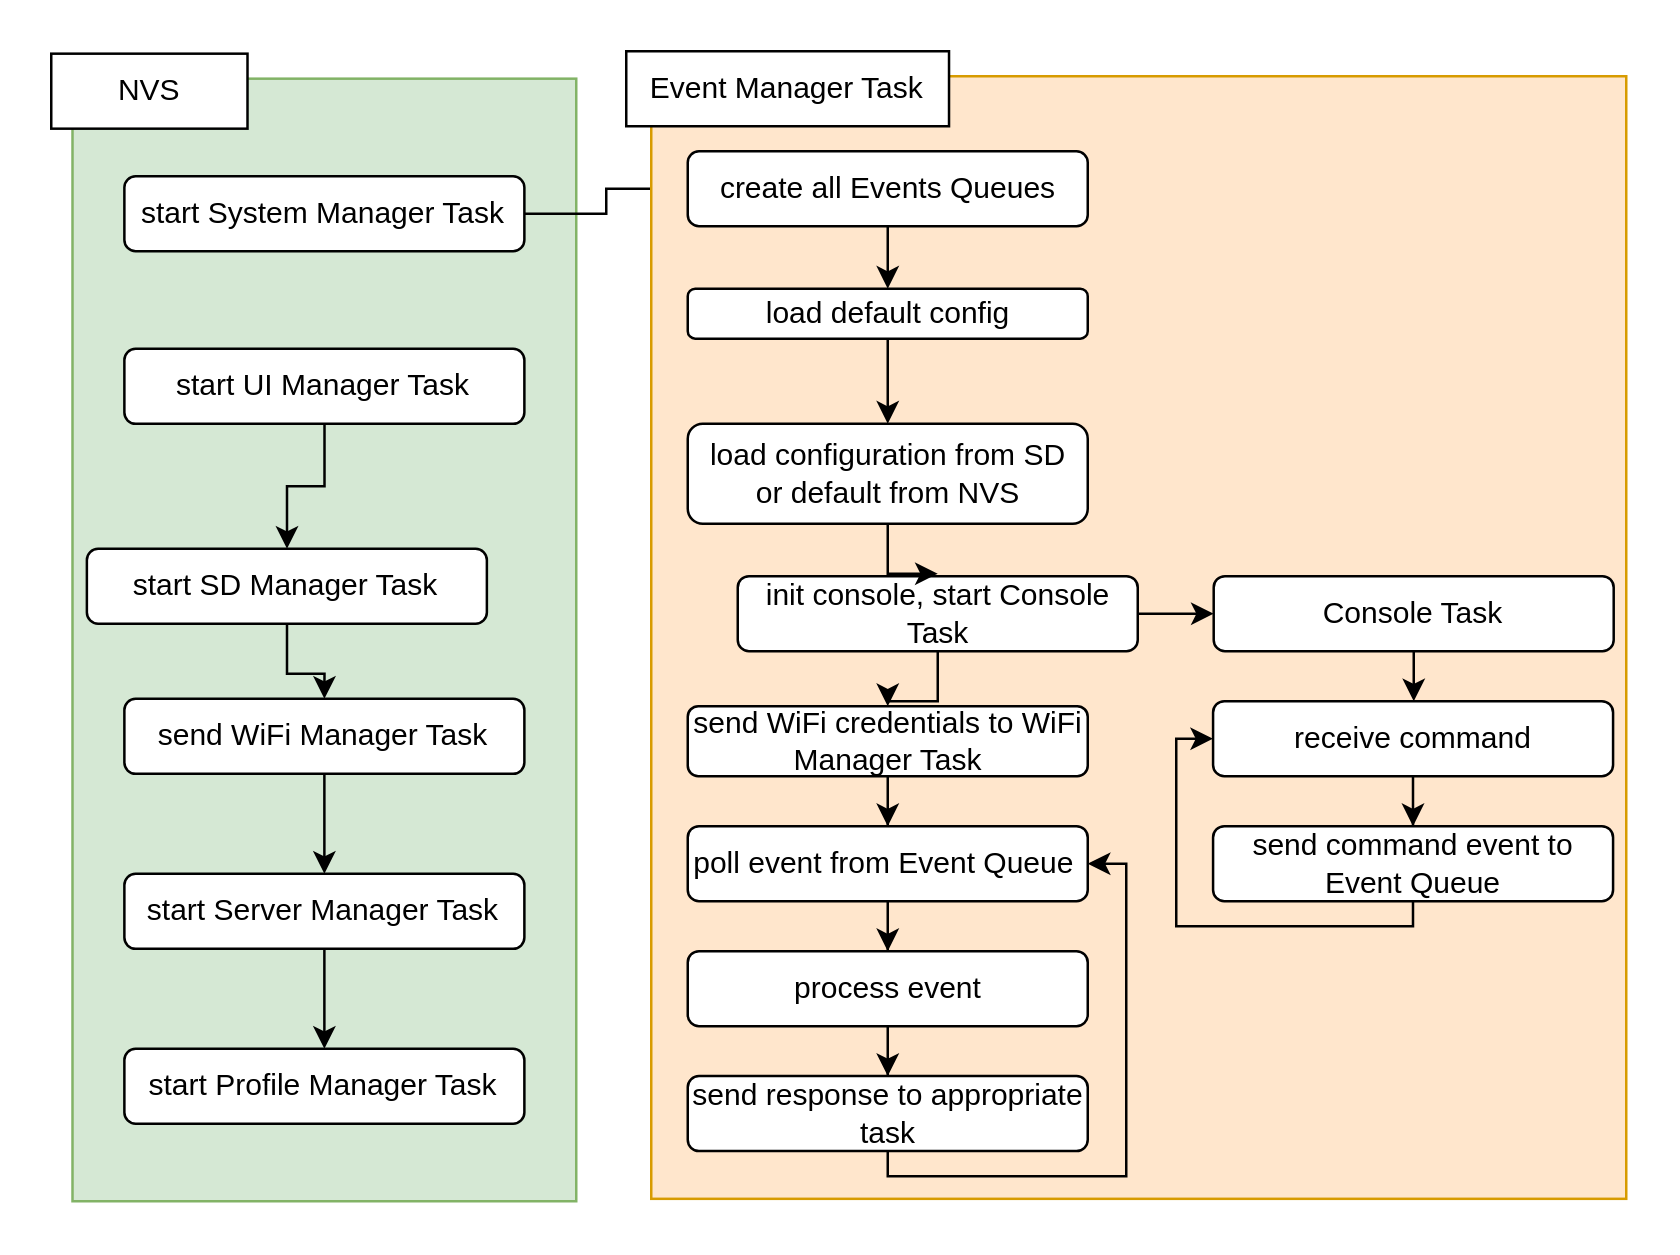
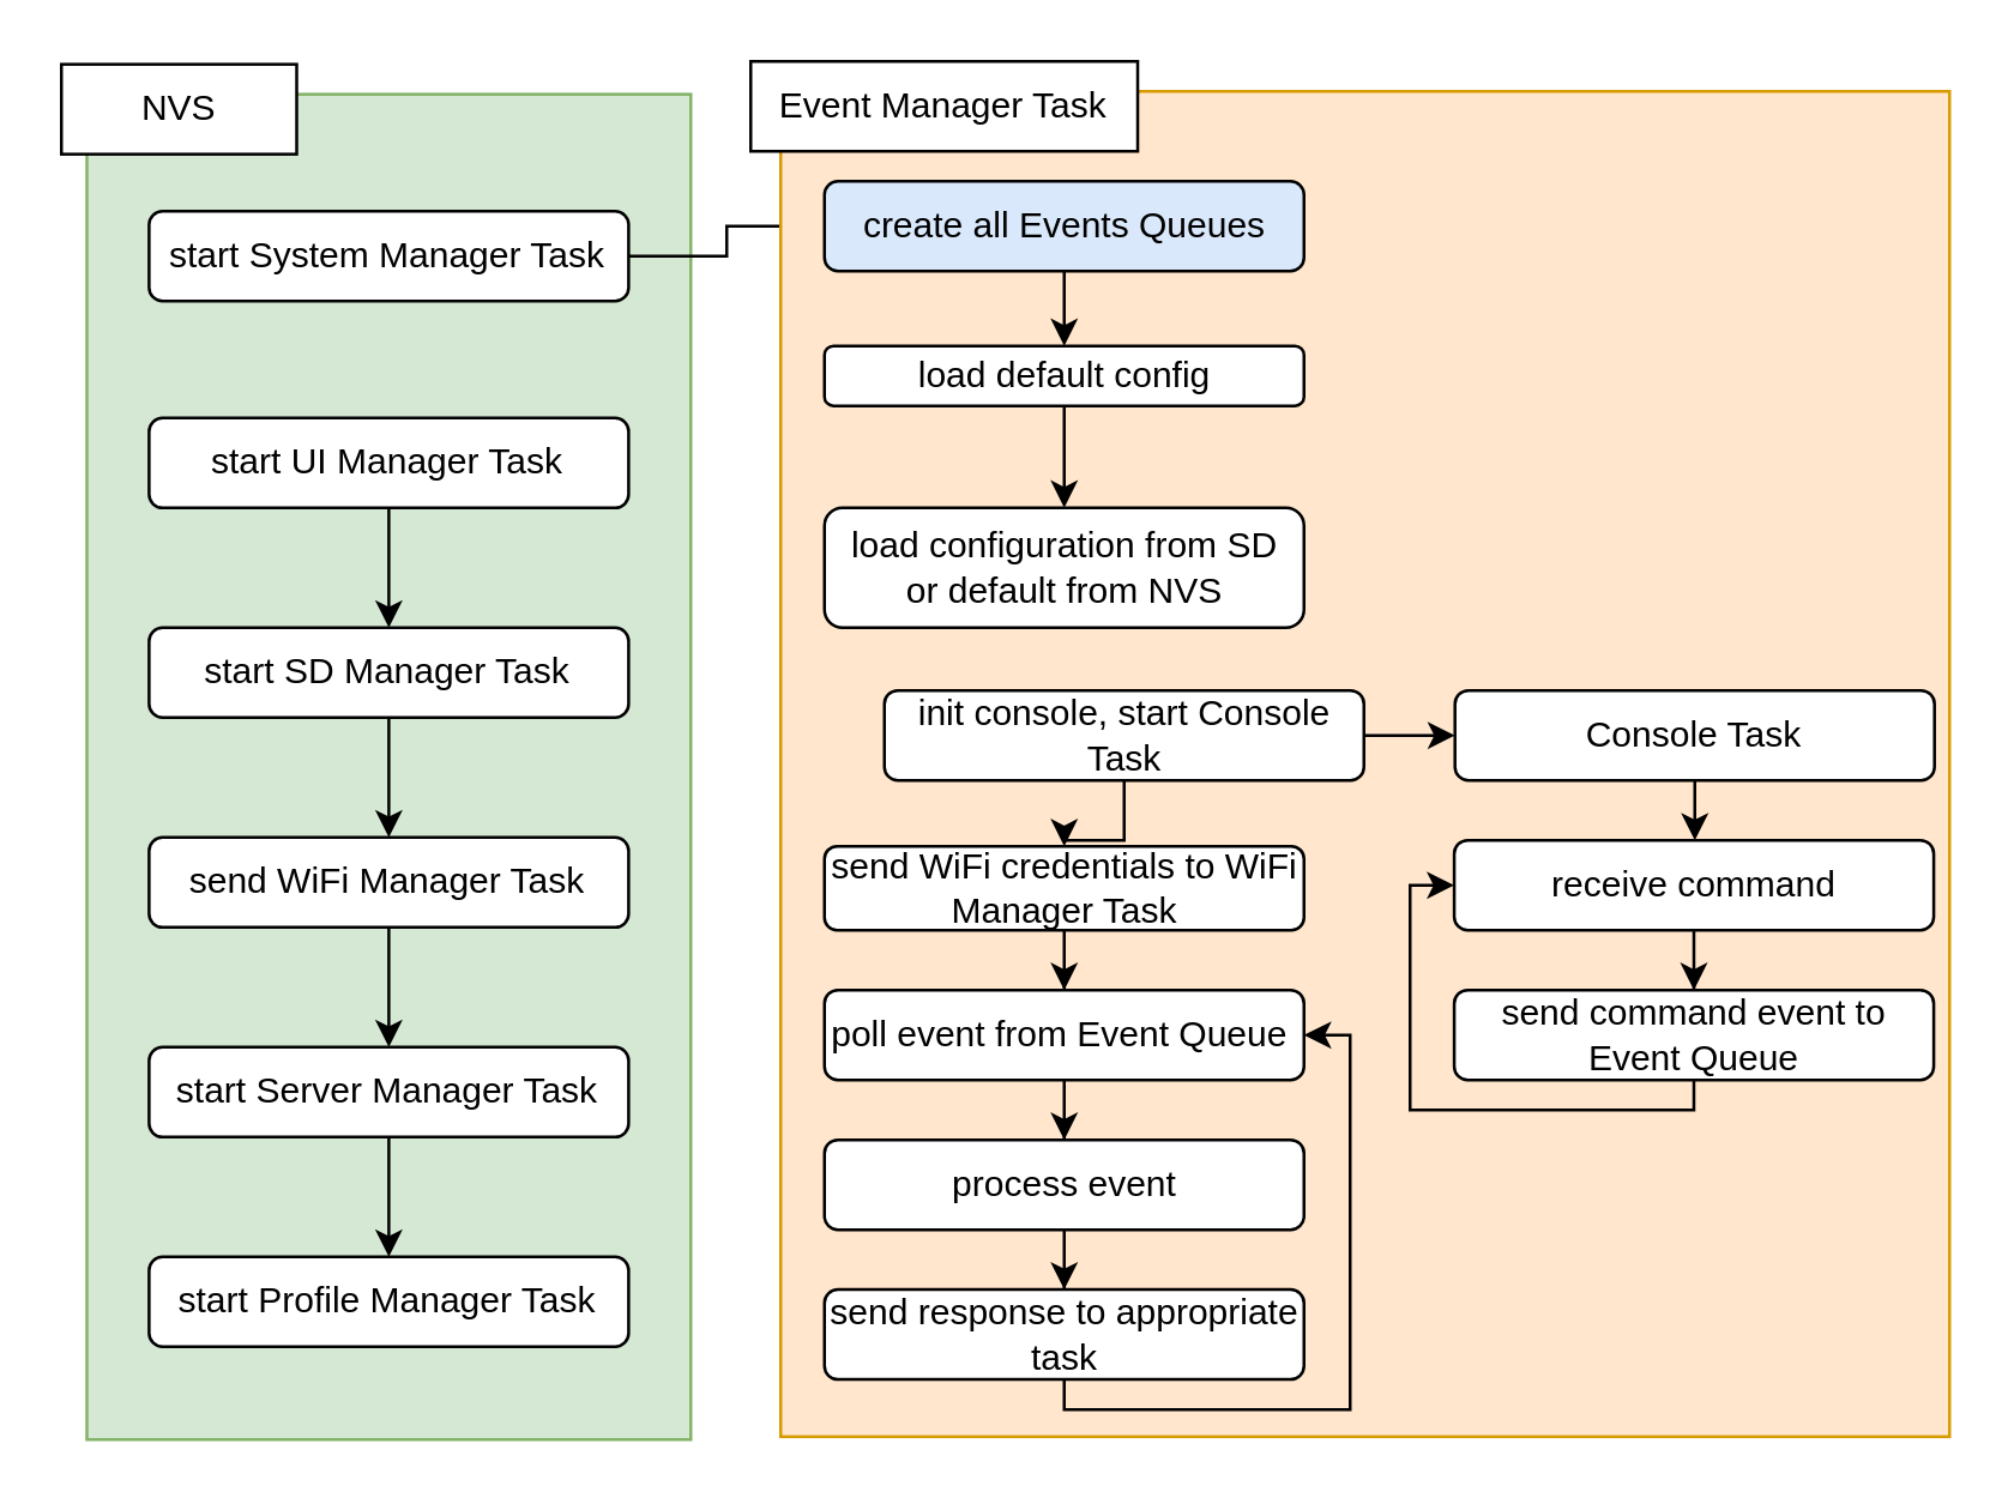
  <mxCell id="0" />
  <mxCell id="1" parent="0" />
  <mxCell id="2" value="" style="rounded=0;whiteSpace=wrap;html=1;fillColor=#d5e8d4;strokeColor=#82b366;" vertex="1" parent="1"><mxGeometry x="28.5" y="30.97" width="201.5" height="449.03" as="geometry" /></mxCell>
  <mxCell id="3" value="NVS" style="rounded=0;whiteSpace=wrap;html=1;" vertex="1" parent="1"><mxGeometry y="20.97" width="78.5" height="30" as="geometry" x="20" /></mxCell>
  <mxCell id="4" style="edgeStyle=orthogonalEdgeStyle;rounded=0;orthogonalLoop=1;jettySize=auto;html=1;" edge="1" parent="1" source="5" target="9"><mxGeometry relative="1" as="geometry" /></mxCell>
  <mxCell id="5" value="start UI Manager Task" style="rounded=1;whiteSpace=wrap;html=1;" vertex="1" parent="1"><mxGeometry x="49.25" y="139.03" width="160" height="30" as="geometry" /></mxCell>
  <mxCell id="6" style="edgeStyle=orthogonalEdgeStyle;rounded=0;orthogonalLoop=1;jettySize=auto;html=1;" edge="1" parent="1" source="7" target="20"><mxGeometry relative="1" as="geometry" /></mxCell>
  <mxCell id="7" value="start System Manager Task" style="rounded=1;whiteSpace=wrap;html=1;" vertex="1" parent="1"><mxGeometry x="49.25" y="70" width="160" height="30" as="geometry" /></mxCell>
  <mxCell id="8" style="edgeStyle=orthogonalEdgeStyle;rounded=0;orthogonalLoop=1;jettySize=auto;html=1;entryX=0.5;entryY=0;entryDx=0;entryDy=0;" edge="1" parent="1" source="9" target="11"><mxGeometry relative="1" as="geometry" /></mxCell>
- <mxCell id="9" value="start SD Manager Task" style="rounded=1;whiteSpace=wrap;html=1;" vertex="1" parent="1"><mxGeometry x="34.25" y="219" width="160" height="30" as="geometry" /></mxCell>
+ <mxCell id="9" value="start SD Manager Task" style="rounded=1;whiteSpace=wrap;html=1;" vertex="1" parent="1"><mxGeometry x="49.25" y="209" width="160" height="30" as="geometry" /></mxCell>
  <mxCell id="10" style="edgeStyle=orthogonalEdgeStyle;rounded=0;orthogonalLoop=1;jettySize=auto;html=1;entryX=0.5;entryY=0;entryDx=0;entryDy=0;" edge="1" parent="1" source="11" target="13"><mxGeometry relative="1" as="geometry" /></mxCell>
  <mxCell id="11" value="send WiFi Manager Task" style="rounded=1;whiteSpace=wrap;html=1;" vertex="1" parent="1"><mxGeometry x="49.25" y="279.03" width="160" height="30" as="geometry" /></mxCell>
  <mxCell id="12" style="edgeStyle=orthogonalEdgeStyle;rounded=0;orthogonalLoop=1;jettySize=auto;html=1;entryX=0.5;entryY=0;entryDx=0;entryDy=0;" edge="1" parent="1" source="13" target="14"><mxGeometry relative="1" as="geometry" /></mxCell>
  <mxCell id="13" value="start Server Manager Task" style="rounded=1;whiteSpace=wrap;html=1;" vertex="1" parent="1"><mxGeometry x="49.25" y="349.03" width="160" height="30" as="geometry" /></mxCell>
  <mxCell id="14" value="start Profile Manager Task" style="rounded=1;whiteSpace=wrap;html=1;" vertex="1" parent="1"><mxGeometry x="49.25" y="419" width="160" height="30" as="geometry" /></mxCell>
  <mxCell id="15" value="" style="rounded=0;whiteSpace=wrap;html=1;fillColor=#ffe6cc;strokeColor=#d79b00;" vertex="1" parent="1"><mxGeometry x="260" y="30" width="390" height="449.03" as="geometry" /></mxCell>
  <mxCell id="16" style="edgeStyle=orthogonalEdgeStyle;rounded=0;orthogonalLoop=1;jettySize=auto;html=1;entryX=0.5;entryY=0;entryDx=0;entryDy=0;" edge="1" parent="1" source="17" target="36"><mxGeometry relative="1" as="geometry" /></mxCell>
  <mxCell id="17" value="load default config" style="rounded=1;whiteSpace=wrap;html=1;" vertex="1" parent="1"><mxGeometry x="274.6" y="114.97" width="160" height="20" as="geometry" /></mxCell>
  <mxCell id="18" value="Event Manager Task" style="rounded=0;whiteSpace=wrap;html=1;" vertex="1" parent="1"><mxGeometry x="250" y="20" width="129.11" height="30" as="geometry" /></mxCell>
  <mxCell id="19" style="edgeStyle=orthogonalEdgeStyle;rounded=0;orthogonalLoop=1;jettySize=auto;html=1;entryX=0.5;entryY=0;entryDx=0;entryDy=0;" edge="1" parent="1" source="20" target="17"><mxGeometry relative="1" as="geometry" /></mxCell>
- <mxCell id="20" value="create all Events Queues" style="rounded=1;whiteSpace=wrap;html=1;" vertex="1" parent="1"><mxGeometry x="274.6" y="60" width="160" height="30" as="geometry" /></mxCell>
+ <mxCell id="20" value="create all Events Queues" style="rounded=1;whiteSpace=wrap;html=1;fillColor=#dae8fc;" vertex="1" parent="1"><mxGeometry x="274.6" y="60" width="160" height="30" as="geometry" /></mxCell>
  <mxCell id="21" style="edgeStyle=orthogonalEdgeStyle;rounded=0;orthogonalLoop=1;jettySize=auto;html=1;entryX=0.5;entryY=0;entryDx=0;entryDy=0;" edge="1" parent="1" source="39" target="23"><mxGeometry relative="1" as="geometry" /></mxCell>
  <mxCell id="22" style="edgeStyle=orthogonalEdgeStyle;rounded=0;orthogonalLoop=1;jettySize=auto;html=1;entryX=1;entryY=0.5;entryDx=0;entryDy=0;" edge="1" parent="1" source="23" target="29"><mxGeometry relative="1" as="geometry"><Array as="points"><mxPoint x="355" y="470.03" /><mxPoint x="450" y="470.03" /><mxPoint x="450" y="345.03" /></Array></mxGeometry></mxCell>
  <mxCell id="23" value="send response to appropriate task" style="rounded=1;whiteSpace=wrap;html=1;" vertex="1" parent="1"><mxGeometry x="274.6" y="429.94" width="160" height="30" as="geometry" /></mxCell>
  <mxCell id="24" style="edgeStyle=orthogonalEdgeStyle;rounded=0;orthogonalLoop=1;jettySize=auto;html=1;" edge="1" parent="1" source="25" target="27"><mxGeometry relative="1" as="geometry" /></mxCell>
  <mxCell id="25" value="receive command" style="rounded=1;whiteSpace=wrap;html=1;" vertex="1" parent="1"><mxGeometry x="484.73" y="279.97" width="160" height="30" as="geometry" /></mxCell>
  <mxCell id="26" style="edgeStyle=orthogonalEdgeStyle;rounded=0;orthogonalLoop=1;jettySize=auto;html=1;entryX=0;entryY=0.5;entryDx=0;entryDy=0;" edge="1" parent="1" source="27" target="25"><mxGeometry relative="1" as="geometry"><Array as="points"><mxPoint x="564.98" y="369.97" /><mxPoint x="469.98" y="369.97" /><mxPoint x="469.98" y="294.97" /></Array></mxGeometry></mxCell>
  <mxCell id="27" value="send command event to Event Queue" style="rounded=1;whiteSpace=wrap;html=1;" vertex="1" parent="1"><mxGeometry x="484.73" y="329.97" width="160" height="30" as="geometry" /></mxCell>
  <mxCell id="28" style="edgeStyle=orthogonalEdgeStyle;rounded=0;orthogonalLoop=1;jettySize=auto;html=1;entryX=0.5;entryY=0;entryDx=0;entryDy=0;" edge="1" parent="1" source="29" target="39"><mxGeometry relative="1" as="geometry" /></mxCell>
  <mxCell id="29" value="poll event from Event Queue&amp;nbsp;" style="rounded=1;whiteSpace=wrap;html=1;" vertex="1" parent="1"><mxGeometry x="274.6" y="329.97" width="160" height="30" as="geometry" /></mxCell>
  <mxCell id="30" style="edgeStyle=orthogonalEdgeStyle;rounded=0;orthogonalLoop=1;jettySize=auto;html=1;" edge="1" parent="1" source="32" target="38"><mxGeometry relative="1" as="geometry" /></mxCell>
  <mxCell id="31" style="edgeStyle=orthogonalEdgeStyle;rounded=0;orthogonalLoop=1;jettySize=auto;html=1;entryX=0;entryY=0.5;entryDx=0;entryDy=0;" edge="1" parent="1" source="32" target="34"><mxGeometry relative="1" as="geometry"><Array as="points"><mxPoint x="470" y="245.03" /><mxPoint x="470" y="245.03" /></Array></mxGeometry></mxCell>
  <mxCell id="32" value="init console, start Console Task" style="rounded=1;whiteSpace=wrap;html=1;" vertex="1" parent="1"><mxGeometry x="294.6" y="229.97" width="160" height="30" as="geometry" /></mxCell>
  <mxCell id="33" style="edgeStyle=orthogonalEdgeStyle;rounded=0;orthogonalLoop=1;jettySize=auto;html=1;entryX=0.5;entryY=0;entryDx=0;entryDy=0;" edge="1" parent="1" source="34" target="25"><mxGeometry relative="1" as="geometry" /></mxCell>
  <mxCell id="34" value="Console Task" style="rounded=1;whiteSpace=wrap;html=1;" vertex="1" parent="1"><mxGeometry x="484.98" y="229.97" width="160" height="30" as="geometry" /></mxCell>
- <mxCell id="35" style="edgeStyle=orthogonalEdgeStyle;rounded=0;orthogonalLoop=1;jettySize=auto;html=1;entryX=0.5;entryY=0;entryDx=0;entryDy=0;" edge="1" parent="1" source="36" target="32"><mxGeometry relative="1" as="geometry" /></mxCell>
  <mxCell id="36" value="load configuration from SD &lt;br&gt;or default from NVS" style="rounded=1;whiteSpace=wrap;html=1;" vertex="1" parent="1"><mxGeometry x="274.6" y="168.97" width="160" height="40" as="geometry" /></mxCell>
  <mxCell id="37" style="edgeStyle=orthogonalEdgeStyle;rounded=0;orthogonalLoop=1;jettySize=auto;html=1;entryX=0.5;entryY=0;entryDx=0;entryDy=0;" edge="1" parent="1" source="38" target="29"><mxGeometry relative="1" as="geometry" /></mxCell>
  <mxCell id="38" value="send WiFi credentials to WiFi Manager Task" style="rounded=1;whiteSpace=wrap;html=1;" vertex="1" parent="1"><mxGeometry x="274.6" y="281.97" width="160" height="28" as="geometry" /></mxCell>
  <mxCell id="39" value="process event" style="rounded=1;whiteSpace=wrap;html=1;" vertex="1" parent="1"><mxGeometry x="274.6" y="379.97" width="160" height="30" as="geometry" /></mxCell>
